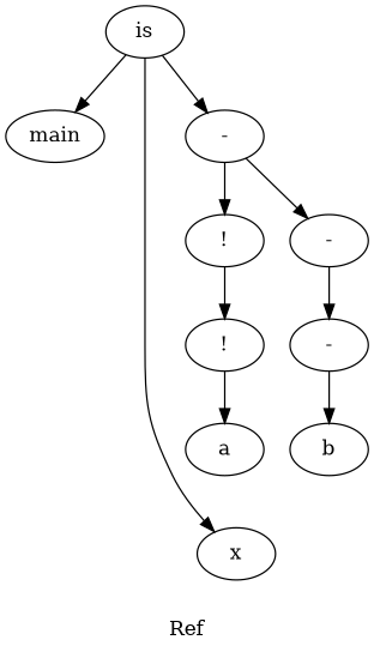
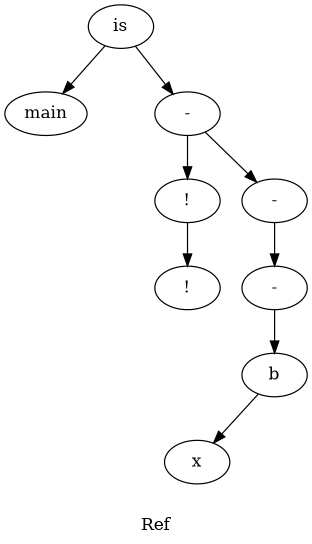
  digraph {
    label=Ref
    n1 [label=main]
    n2 [label=is]
    n3 [label=x]
    n4 [label="-"]
    n5 [label="!"]
    n6 [label="-"]
    n7 [label="!"]
    n8 [label="-"]
-   n9 [label=a]
    n10 [label=b]
    n2 -> n1
-   n2 -> n3
+   n10 -> n3
    n2 -> n4
    n4 -> n5
    n4 -> n6
    n5 -> n7
    n6 -> n8
-   n7 -> n9
    n8 -> n10
  }
